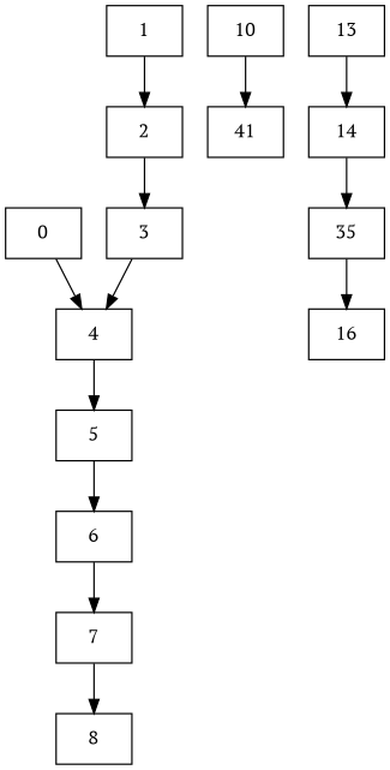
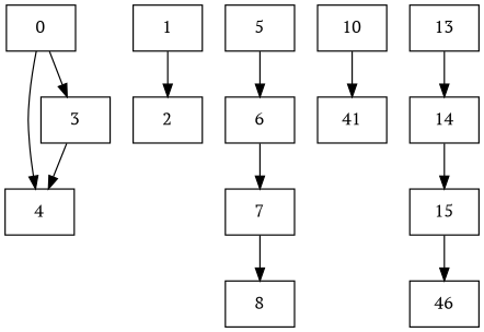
  digraph {
    fontname="PT Serif"
    rankdir=TB
    node [fontname="PT Serif" shape=box]
    edge [fontname="PT Serif"]
    " 0 "
    " 4 "
    " 1 "
    " 2 "
    " 3 "
    " 5 "
    " 6 "
    " 7 "
    " 8 "
    n10 [label=41]
    " 10 "
    " 13 "
    " 14 "
-   " 15 " [label=35]
-   " 16 "
+   " 15 "
+   " 16 " [label=46]
    " 0 " -> " 4 "
-   " 4 " -> " 5 "
    " 1 " -> " 2 "
-   " 2 " -> " 3 "
+   " 0 " -> " 3 "
    " 3 " -> " 4 "
    " 5 " -> " 6 "
    " 6 " -> " 7 "
    " 7 " -> " 8 "
    " 10 " -> n10
    " 13 " -> " 14 "
    " 14 " -> " 15 "
    " 15 " -> " 16 "
  }
